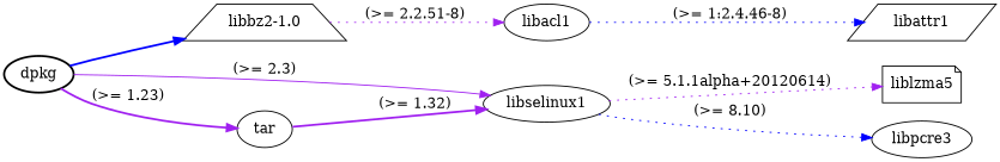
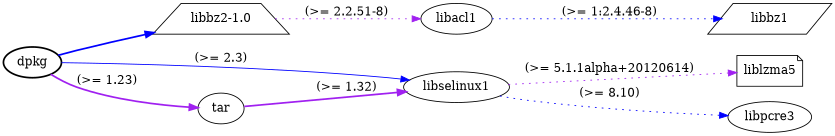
  digraph {
    rankdir=LR
    node [shape=ellipse]
    edge [color=purple style=dotted]
    dpkg [style="setlinewidth(2)"]
    "libbz2-1.0" [shape=trapezium]
    libselinux1
    tar
    libacl1
    liblzma5 [shape=note]
    libpcre3
-   libattr1 [shape=parallelogram]
+   libattr1 [shape=parallelogram label=libbz1]
    dpkg -> "libbz2-1.0" [color=blue style=bold]
-   dpkg -> libselinux1 [label="(>= 2.3)" style=solid]
+   dpkg -> libselinux1 [color=blue label="(>= 2.3)" style=solid]
    dpkg -> tar [label="(>= 1.23)" style=bold]
    "libbz2-1.0" -> libacl1 [label="(>= 2.2.51-8)"]
    libselinux1 -> liblzma5 [label="(>= 5.1.1alpha+20120614)"]
    libselinux1 -> libpcre3 [color=blue label="(>= 8.10)"]
    tar -> libselinux1 [label="(>= 1.32)" style=bold]
    libacl1 -> libattr1 [color=blue label="(>= 1:2.4.46-8)"]
  }
